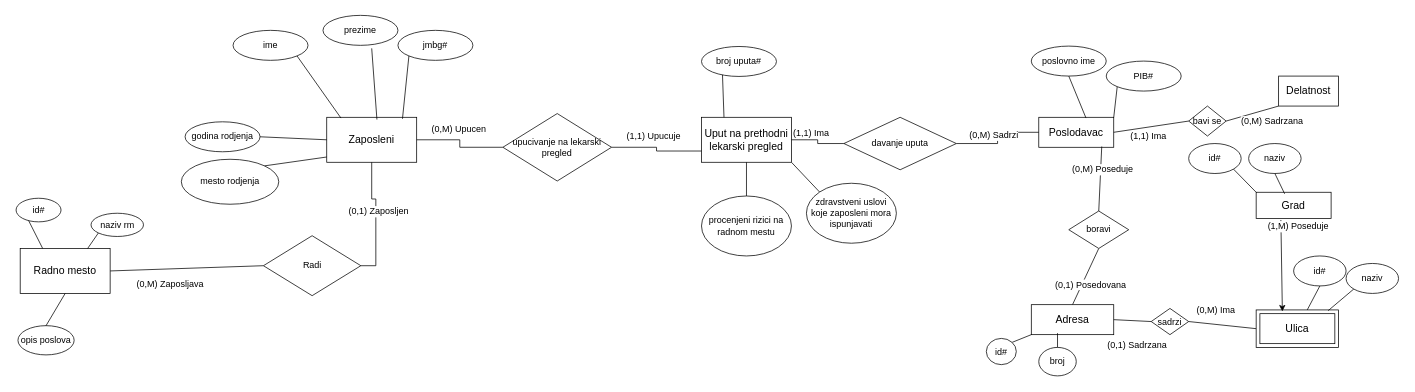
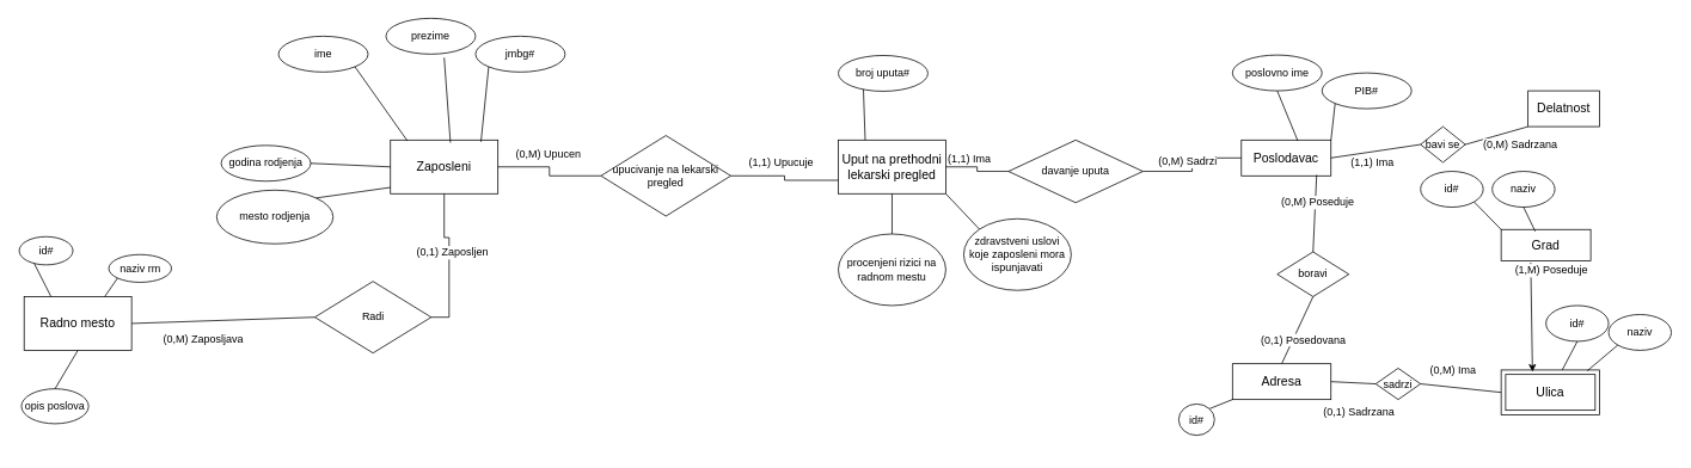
  <mxCell id="0" />
  <mxCell id="1" parent="0" />
  <mxCell id="2" style="rounded=0;orthogonalLoop=1;jettySize=auto;html=1;exitX=1;exitY=1;exitDx=0;exitDy=0;entryX=0;entryY=0;entryDx=0;entryDy=0;endArrow=none;endFill=0;" parent="1" source="3" target="35" edge="1"><mxGeometry relative="1" as="geometry" /></mxCell>
  <mxCell id="3" value="Uput na prethodni lekarski pregled" style="rounded=0;whiteSpace=wrap;html=1;fontSize=14;" parent="1" vertex="1"><mxGeometry x="935" y="156" width="120" height="60" as="geometry" /></mxCell>
  <mxCell id="4" value="&lt;font style=&quot;font-size: 14px;&quot;&gt;Poslodavac&lt;/font&gt;" style="whiteSpace=wrap;html=1;align=center;" parent="1" vertex="1"><mxGeometry x="1385" y="156" width="100" height="40" as="geometry" /></mxCell>
  <mxCell id="5" value="" style="edgeStyle=orthogonalEdgeStyle;rounded=0;orthogonalLoop=1;jettySize=auto;html=1;endArrow=none;endFill=0;" parent="1" source="9" target="3" edge="1"><mxGeometry relative="1" as="geometry"><mxPoint x="1005" y="181" as="targetPoint" /></mxGeometry></mxCell>
  <mxCell id="6" value="&lt;font style=&quot;font-size: 12px;&quot;&gt;(1,1) Ima&lt;/font&gt;" style="edgeLabel;html=1;align=center;verticalAlign=middle;resizable=0;points=[];fontSize=12;" parent="5" vertex="1" connectable="0"><mxGeometry x="0.339" y="1" relative="1" as="geometry"><mxPoint y="-11" as="offset" /></mxGeometry></mxCell>
  <mxCell id="7" style="edgeStyle=orthogonalEdgeStyle;rounded=0;orthogonalLoop=1;jettySize=auto;html=1;exitX=1;exitY=0.5;exitDx=0;exitDy=0;entryX=0;entryY=0.5;entryDx=0;entryDy=0;endArrow=none;endFill=0;" parent="1" source="9" target="4" edge="1"><mxGeometry relative="1" as="geometry" /></mxCell>
  <mxCell id="8" value="(0,M) Sadrzi" style="edgeLabel;html=1;align=center;verticalAlign=middle;resizable=0;points=[];fontSize=12;" parent="7" vertex="1" connectable="0"><mxGeometry x="-0.036" y="3" relative="1" as="geometry"><mxPoint x="-3" y="-7" as="offset" /></mxGeometry></mxCell>
  <mxCell id="9" value="davanje uputa" style="shape=rhombus;perimeter=rhombusPerimeter;whiteSpace=wrap;html=1;align=center;" parent="1" vertex="1"><mxGeometry x="1125" y="156" width="150" height="70" as="geometry" /></mxCell>
  <mxCell id="10" value="PIB#" style="ellipse;whiteSpace=wrap;html=1;align=center;" parent="1" vertex="1"><mxGeometry x="1475" y="81" width="100" height="40" as="geometry" /></mxCell>
  <mxCell id="11" value="" style="endArrow=none;html=1;rounded=0;entryX=1;entryY=0;entryDx=0;entryDy=0;exitX=0;exitY=1;exitDx=0;exitDy=0;" parent="1" source="10" target="4" edge="1"><mxGeometry width="50" height="50" relative="1" as="geometry"><mxPoint x="1375" y="241" as="sourcePoint" /><mxPoint x="1470" y="234" as="targetPoint" /></mxGeometry></mxCell>
  <mxCell id="12" value="poslovno ime" style="ellipse;whiteSpace=wrap;html=1;align=center;" parent="1" vertex="1"><mxGeometry x="1375" y="61" width="100" height="40" as="geometry" /></mxCell>
  <mxCell id="13" value="" style="endArrow=none;html=1;rounded=0;entryX=0.63;entryY=0.025;entryDx=0;entryDy=0;exitX=0.5;exitY=1;exitDx=0;exitDy=0;entryPerimeter=0;" parent="1" source="12" target="4" edge="1"><mxGeometry width="50" height="50" relative="1" as="geometry"><mxPoint x="1535" y="301" as="sourcePoint" /><mxPoint x="1630" y="284" as="targetPoint" /></mxGeometry></mxCell>
  <mxCell id="14" value="broj uputa#" style="ellipse;whiteSpace=wrap;html=1;align=center;" parent="1" vertex="1"><mxGeometry x="935" y="61.5" width="100" height="40" as="geometry" /></mxCell>
  <mxCell id="15" value="" style="endArrow=none;html=1;rounded=0;entryX=0.25;entryY=0;entryDx=0;entryDy=0;exitX=0.28;exitY=0.95;exitDx=0;exitDy=0;exitPerimeter=0;" parent="1" source="14" target="3" edge="1"><mxGeometry width="50" height="50" relative="1" as="geometry"><mxPoint x="1005" y="300.5" as="sourcePoint" /><mxPoint x="955" y="140.5" as="targetPoint" /></mxGeometry></mxCell>
  <mxCell id="16" value="" style="endArrow=none;html=1;rounded=0;entryX=1;entryY=0.5;entryDx=0;entryDy=0;exitX=0;exitY=0.5;exitDx=0;exitDy=0;" parent="1" source="75" target="4" edge="1"><mxGeometry width="50" height="50" relative="1" as="geometry"><mxPoint x="1574" y="172" as="sourcePoint" /><mxPoint x="1525" y="144" as="targetPoint" /></mxGeometry></mxCell>
  <mxCell id="17" value="Zaposleni" style="rounded=0;whiteSpace=wrap;html=1;fontSize=14;" parent="1" vertex="1"><mxGeometry x="435" y="156" width="120" height="60" as="geometry" /></mxCell>
  <mxCell id="18" value="" style="edgeStyle=orthogonalEdgeStyle;rounded=0;orthogonalLoop=1;jettySize=auto;html=1;endArrow=none;endFill=0;entryX=1;entryY=0.5;entryDx=0;entryDy=0;" parent="1" source="22" target="17" edge="1"><mxGeometry relative="1" as="geometry"><mxPoint x="590" y="192" as="targetPoint" /></mxGeometry></mxCell>
  <mxCell id="19" value="&lt;font style=&quot;font-size: 12px;&quot;&gt;(1,1) Upucuje&lt;/font&gt;" style="edgeLabel;html=1;align=center;verticalAlign=middle;resizable=0;points=[];fontSize=12;" parent="18" vertex="1" connectable="0"><mxGeometry x="0.339" y="1" relative="1" as="geometry"><mxPoint x="274" y="-6" as="offset" /></mxGeometry></mxCell>
  <mxCell id="20" style="edgeStyle=orthogonalEdgeStyle;rounded=0;orthogonalLoop=1;jettySize=auto;html=1;exitX=1;exitY=0.5;exitDx=0;exitDy=0;entryX=0;entryY=0.75;entryDx=0;entryDy=0;endArrow=none;endFill=0;" parent="1" source="22" target="3" edge="1"><mxGeometry relative="1" as="geometry"><mxPoint x="920" y="197" as="targetPoint" /></mxGeometry></mxCell>
  <mxCell id="21" value="(0,M) Upucen" style="edgeLabel;html=1;align=center;verticalAlign=middle;resizable=0;points=[];fontSize=12;" parent="20" vertex="1" connectable="0"><mxGeometry x="-0.036" y="3" relative="1" as="geometry"><mxPoint x="-268" y="-25" as="offset" /></mxGeometry></mxCell>
  <mxCell id="22" value="upucivanje na lekarski pregled" style="shape=rhombus;perimeter=rhombusPerimeter;align=center;whiteSpace=wrap;html=1;spacingTop=0;spacing=2;spacingRight=2;spacingLeft=2;" parent="1" vertex="1"><mxGeometry x="670" y="151" width="145" height="90" as="geometry" /></mxCell>
  <mxCell id="23" value="ime" style="ellipse;whiteSpace=wrap;html=1;align=center;" parent="1" vertex="1"><mxGeometry x="310" y="40" width="100" height="40" as="geometry" /></mxCell>
  <mxCell id="24" value="" style="endArrow=none;html=1;rounded=0;entryX=0.158;entryY=0.017;entryDx=0;entryDy=0;exitX=1;exitY=1;exitDx=0;exitDy=0;entryPerimeter=0;" parent="1" source="23" target="17" edge="1"><mxGeometry width="50" height="50" relative="1" as="geometry"><mxPoint x="470" y="270" as="sourcePoint" /><mxPoint x="453" y="133" as="targetPoint" /></mxGeometry></mxCell>
  <mxCell id="25" value="jmbg#" style="ellipse;whiteSpace=wrap;html=1;align=center;" parent="1" vertex="1"><mxGeometry x="530" y="40" width="100" height="40" as="geometry" /></mxCell>
  <mxCell id="26" value="" style="endArrow=none;html=1;rounded=0;entryX=0.842;entryY=0.033;entryDx=0;entryDy=0;exitX=0;exitY=1;exitDx=0;exitDy=0;entryPerimeter=0;" parent="1" source="25" target="17" edge="1"><mxGeometry width="50" height="50" relative="1" as="geometry"><mxPoint x="430" y="200" as="sourcePoint" /><mxPoint x="530" y="132" as="targetPoint" /></mxGeometry></mxCell>
  <mxCell id="27" value="prezime" style="ellipse;whiteSpace=wrap;html=1;align=center;" parent="1" vertex="1"><mxGeometry x="430" y="20" width="100" height="40" as="geometry" /></mxCell>
  <mxCell id="28" value="" style="endArrow=none;html=1;rounded=0;entryX=0.558;entryY=0.05;entryDx=0;entryDy=0;exitX=0.65;exitY=1.1;exitDx=0;exitDy=0;exitPerimeter=0;entryPerimeter=0;" parent="1" source="27" target="17" edge="1"><mxGeometry width="50" height="50" relative="1" as="geometry"><mxPoint x="590" y="260" as="sourcePoint" /><mxPoint x="507" y="129" as="targetPoint" /></mxGeometry></mxCell>
  <mxCell id="29" value="mesto rodjenja" style="ellipse;whiteSpace=wrap;html=1;align=center;" parent="1" vertex="1"><mxGeometry x="241" y="212" width="130" height="60" as="geometry" /></mxCell>
  <mxCell id="30" value="" style="endArrow=none;html=1;rounded=0;entryX=0;entryY=0.883;entryDx=0;entryDy=0;exitX=1;exitY=0;exitDx=0;exitDy=0;entryPerimeter=0;" parent="1" source="29" target="17" edge="1"><mxGeometry width="50" height="50" relative="1" as="geometry"><mxPoint x="376" y="242" as="sourcePoint" /><mxPoint x="436" y="190" as="targetPoint" /></mxGeometry></mxCell>
  <mxCell id="31" value="godina rodjenja" style="ellipse;whiteSpace=wrap;html=1;align=center;" parent="1" vertex="1"><mxGeometry x="246" y="162" width="100" height="40" as="geometry" /></mxCell>
  <mxCell id="32" value="" style="endArrow=none;html=1;rounded=0;entryX=0;entryY=0.5;entryDx=0;entryDy=0;exitX=1;exitY=0.5;exitDx=0;exitDy=0;" parent="1" source="31" target="17" edge="1"><mxGeometry width="50" height="50" relative="1" as="geometry"><mxPoint x="336" y="182" as="sourcePoint" /><mxPoint x="436" y="172" as="targetPoint" /></mxGeometry></mxCell>
  <mxCell id="33" value="procenjeni rizici na radnom mestu" style="ellipse;whiteSpace=wrap;html=1;" parent="1" vertex="1"><mxGeometry x="935" y="261" width="120" height="80" as="geometry" /></mxCell>
  <mxCell id="34" style="rounded=0;orthogonalLoop=1;jettySize=auto;html=1;exitX=0.5;exitY=0;exitDx=0;exitDy=0;entryX=0.5;entryY=1;entryDx=0;entryDy=0;endArrow=none;endFill=0;" parent="1" source="33" target="3" edge="1"><mxGeometry relative="1" as="geometry"><mxPoint x="1065" y="216" as="targetPoint" /></mxGeometry></mxCell>
  <mxCell id="35" value="zdravstveni uslovi koje zaposleni mora ispunjavati" style="ellipse;whiteSpace=wrap;html=1;" parent="1" vertex="1"><mxGeometry x="1075" y="244" width="120" height="80" as="geometry" /></mxCell>
  <mxCell id="36" style="rounded=0;orthogonalLoop=1;jettySize=auto;html=1;exitX=0.5;exitY=0;exitDx=0;exitDy=0;startArrow=none;startFill=0;endArrow=none;endFill=0;entryX=0.84;entryY=0.975;entryDx=0;entryDy=0;entryPerimeter=0;" edge="1" parent="1" source="39" target="4"><mxGeometry relative="1" as="geometry"><mxPoint x="1465" y="241" as="targetPoint" /></mxGeometry></mxCell>
  <mxCell id="37" value="&lt;font style=&quot;font-size: 12px;&quot;&gt;(0,M) Poseduje&lt;/font&gt;" style="edgeLabel;html=1;align=center;verticalAlign=middle;resizable=0;points=[];" vertex="1" connectable="0" parent="36"><mxGeometry x="0.3" y="-2" relative="1" as="geometry"><mxPoint as="offset" /></mxGeometry></mxCell>
  <mxCell id="38" style="rounded=0;orthogonalLoop=1;jettySize=auto;html=1;exitX=0.5;exitY=1;exitDx=0;exitDy=0;startArrow=none;startFill=0;endArrow=none;endFill=0;entryX=0.5;entryY=0;entryDx=0;entryDy=0;" edge="1" parent="1" source="39" target="41"><mxGeometry relative="1" as="geometry"><mxPoint x="1465" y="401" as="targetPoint" /></mxGeometry></mxCell>
  <mxCell id="39" value="boravi" style="rhombus;whiteSpace=wrap;html=1;" vertex="1" parent="1"><mxGeometry x="1425" y="281" width="80" height="50" as="geometry" /></mxCell>
  <mxCell id="40" style="rounded=0;orthogonalLoop=1;jettySize=auto;html=1;exitX=1;exitY=0.5;exitDx=0;exitDy=0;entryX=0;entryY=0.5;entryDx=0;entryDy=0;endArrow=none;endFill=0;" edge="1" parent="1" source="53" target="46"><mxGeometry relative="1" as="geometry" /></mxCell>
  <mxCell id="41" value="&lt;font style=&quot;font-size: 14px;&quot;&gt;Adresa&lt;/font&gt;" style="rounded=0;whiteSpace=wrap;html=1;" vertex="1" parent="1"><mxGeometry x="1375" y="406" width="110" height="40" as="geometry" /></mxCell>
  <mxCell id="42" value="&lt;font style=&quot;font-size: 14px;&quot;&gt;Grad&lt;/font&gt;" style="rounded=0;whiteSpace=wrap;html=1;" vertex="1" parent="1"><mxGeometry x="1675" y="256" width="100" height="35" as="geometry" /></mxCell>
  <mxCell id="43" value="naziv" style="ellipse;whiteSpace=wrap;html=1;" vertex="1" parent="1"><mxGeometry x="1665" y="191" width="70" height="40" as="geometry" /></mxCell>
  <mxCell id="44" style="rounded=0;orthogonalLoop=1;jettySize=auto;html=1;exitX=1;exitY=1;exitDx=0;exitDy=0;entryX=0;entryY=0;entryDx=0;entryDy=0;endArrow=none;endFill=0;" edge="1" parent="1" source="45" target="42"><mxGeometry relative="1" as="geometry" /></mxCell>
  <mxCell id="45" value="id#" style="ellipse;whiteSpace=wrap;html=1;" vertex="1" parent="1"><mxGeometry x="1585" y="191" width="70" height="40" as="geometry" /></mxCell>
  <mxCell id="46" value="&lt;font style=&quot;font-size: 14px;&quot;&gt;Ulica&lt;/font&gt;" style="shape=ext;margin=3;double=1;whiteSpace=wrap;html=1;align=center;rounded=0;" vertex="1" parent="1"><mxGeometry x="1675" y="413" width="110" height="50" as="geometry" /></mxCell>
  <mxCell id="47" style="rounded=0;orthogonalLoop=1;jettySize=auto;html=1;exitX=0.33;exitY=1.057;exitDx=0;exitDy=0;entryX=0.318;entryY=0.04;entryDx=0;entryDy=0;entryPerimeter=0;exitPerimeter=0;" edge="1" parent="1" source="42" target="46"><mxGeometry relative="1" as="geometry" /></mxCell>
  <mxCell id="48" value="naziv" style="ellipse;whiteSpace=wrap;html=1;" vertex="1" parent="1"><mxGeometry x="1795" y="351" width="70" height="40" as="geometry" /></mxCell>
  <mxCell id="49" value="id#" style="ellipse;whiteSpace=wrap;html=1;" vertex="1" parent="1"><mxGeometry x="1725" y="341" width="70" height="40" as="geometry" /></mxCell>
  <mxCell id="50" style="rounded=0;orthogonalLoop=1;jettySize=auto;html=1;exitX=0.5;exitY=1;exitDx=0;exitDy=0;endArrow=none;endFill=0;" edge="1" parent="1" source="49" target="46"><mxGeometry relative="1" as="geometry"><mxPoint x="1695" y="408" as="targetPoint" /></mxGeometry></mxCell>
  <mxCell id="51" style="rounded=0;orthogonalLoop=1;jettySize=auto;html=1;exitX=0;exitY=1;exitDx=0;exitDy=0;entryX=0.873;entryY=0.02;entryDx=0;entryDy=0;entryPerimeter=0;endArrow=none;endFill=0;" edge="1" parent="1" source="48" target="46"><mxGeometry relative="1" as="geometry" /></mxCell>
  <mxCell id="52" value="" style="rounded=0;orthogonalLoop=1;jettySize=auto;html=1;exitX=1;exitY=0.5;exitDx=0;exitDy=0;entryX=0;entryY=0.5;entryDx=0;entryDy=0;endArrow=none;endFill=0;" edge="1" parent="1" source="41" target="53"><mxGeometry relative="1" as="geometry"><mxPoint x="1525" y="421" as="sourcePoint" /><mxPoint x="1615" y="436" as="targetPoint" /></mxGeometry></mxCell>
  <mxCell id="53" value="sadrzi" style="rhombus;whiteSpace=wrap;html=1;" vertex="1" parent="1"><mxGeometry x="1535" y="411" width="50" height="35" as="geometry" /></mxCell>
- <mxCell id="54" value="broj" style="ellipse;whiteSpace=wrap;html=1;" vertex="1" parent="1"><mxGeometry x="1385" y="463" width="50" height="38" as="geometry" /></mxCell>
  <mxCell id="55" style="rounded=0;orthogonalLoop=1;jettySize=auto;html=1;exitX=1;exitY=0;exitDx=0;exitDy=0;entryX=0;entryY=1;entryDx=0;entryDy=0;endArrow=none;endFill=0;" edge="1" parent="1" source="56" target="41"><mxGeometry relative="1" as="geometry" /></mxCell>
  <mxCell id="56" value="id#" style="ellipse;whiteSpace=wrap;html=1;" vertex="1" parent="1"><mxGeometry x="1315" y="451" width="40" height="35" as="geometry" /></mxCell>
- <mxCell id="57" style="rounded=0;orthogonalLoop=1;jettySize=auto;html=1;exitX=0.5;exitY=0;exitDx=0;exitDy=0;entryX=0.318;entryY=0.95;entryDx=0;entryDy=0;entryPerimeter=0;endArrow=none;endFill=0;" edge="1" parent="1" source="54" target="41"><mxGeometry relative="1" as="geometry" /></mxCell>
  <mxCell id="58" value="&lt;span style=&quot;color: rgb(0, 0, 0); font-family: Helvetica; font-size: 12px; font-style: normal; font-variant-ligatures: normal; font-variant-caps: normal; font-weight: 400; letter-spacing: normal; orphans: 2; text-align: center; text-indent: 0px; text-transform: none; widows: 2; word-spacing: 0px; -webkit-text-stroke-width: 0px; background-color: rgb(255, 255, 255); text-decoration-thickness: initial; text-decoration-style: initial; text-decoration-color: initial; float: none; display: inline !important;&quot;&gt;(0,1) Posedovana&lt;/span&gt;" style="text;whiteSpace=wrap;html=1;" vertex="1" parent="1"><mxGeometry x="1405" y="366" width="110" height="25" as="geometry" /></mxCell>
  <mxCell id="59" value="&lt;font style=&quot;font-size: 12px;&quot;&gt;(0,M) Ima&lt;/font&gt;" style="edgeLabel;html=1;align=center;verticalAlign=middle;resizable=0;points=[];" vertex="1" connectable="0" parent="1"><mxGeometry x="1620" y="413" as="geometry" /></mxCell>
  <mxCell id="60" value="&lt;span style=&quot;color: rgb(0, 0, 0); font-family: Helvetica; font-size: 12px; font-style: normal; font-variant-ligatures: normal; font-variant-caps: normal; font-weight: 400; letter-spacing: normal; orphans: 2; text-align: center; text-indent: 0px; text-transform: none; widows: 2; word-spacing: 0px; -webkit-text-stroke-width: 0px; background-color: rgb(255, 255, 255); text-decoration-thickness: initial; text-decoration-style: initial; text-decoration-color: initial; float: none; display: inline !important;&quot;&gt;(0,1) Sadrzana&lt;/span&gt;" style="text;whiteSpace=wrap;html=1;" vertex="1" parent="1"><mxGeometry x="1475" y="446" width="110" height="25" as="geometry" /></mxCell>
  <mxCell id="61" style="rounded=0;orthogonalLoop=1;jettySize=auto;html=1;exitX=0.5;exitY=1;exitDx=0;exitDy=0;entryX=0.38;entryY=0.057;entryDx=0;entryDy=0;entryPerimeter=0;endArrow=none;endFill=0;" edge="1" parent="1" source="43" target="42"><mxGeometry relative="1" as="geometry" /></mxCell>
  <mxCell id="62" value="" style="rounded=0;orthogonalLoop=1;jettySize=auto;html=1;exitX=1;exitY=0.5;exitDx=0;exitDy=0;entryX=0;entryY=0.5;entryDx=0;entryDy=0;endArrow=none;endFill=0;" edge="1" parent="1" source="67" target="63"><mxGeometry relative="1" as="geometry"><mxPoint x="130.5" y="384" as="sourcePoint" /></mxGeometry></mxCell>
  <mxCell id="63" value="Radi" style="rhombus;whiteSpace=wrap;html=1;" vertex="1" parent="1"><mxGeometry x="350.5" y="314" width="130" height="80" as="geometry" /></mxCell>
  <mxCell id="64" style="edgeStyle=orthogonalEdgeStyle;rounded=0;orthogonalLoop=1;jettySize=auto;html=1;exitX=1;exitY=0.5;exitDx=0;exitDy=0;endArrow=none;endFill=0;" edge="1" parent="1" source="63" target="17"><mxGeometry relative="1" as="geometry"><mxPoint x="491.53" y="216" as="targetPoint" /></mxGeometry></mxCell>
  <mxCell id="65" value="(0,M) Zaposljava" style="edgeLabel;html=1;align=center;verticalAlign=middle;resizable=0;points=[];fontSize=12;" vertex="1" connectable="0" parent="1"><mxGeometry x="240.505" y="384" as="geometry"><mxPoint x="-15" y="-6" as="offset" /></mxGeometry></mxCell>
  <mxCell id="66" value="(0,1) Zaposljen" style="edgeLabel;html=1;align=center;verticalAlign=middle;resizable=0;points=[];fontSize=12;" vertex="1" connectable="0" parent="1"><mxGeometry x="520.505" y="284" as="geometry"><mxPoint x="-17" y="-3" as="offset" /></mxGeometry></mxCell>
  <mxCell id="67" value="Radno mesto" style="rounded=0;whiteSpace=wrap;html=1;fontSize=14;" vertex="1" parent="1"><mxGeometry x="26" y="331" width="120" height="60" as="geometry" /></mxCell>
  <mxCell id="68" value="id#" style="ellipse;whiteSpace=wrap;html=1;align=center;" vertex="1" parent="1"><mxGeometry x="20.5" y="264" width="60" height="31.5" as="geometry" /></mxCell>
  <mxCell id="69" value="" style="endArrow=none;html=1;rounded=0;entryX=0.25;entryY=0;entryDx=0;entryDy=0;exitX=0.28;exitY=0.95;exitDx=0;exitDy=0;exitPerimeter=0;" edge="1" parent="1" source="68" target="67"><mxGeometry width="50" height="50" relative="1" as="geometry"><mxPoint x="70.5" y="494.5" as="sourcePoint" /><mxPoint x="20.5" y="334.5" as="targetPoint" /></mxGeometry></mxCell>
  <mxCell id="70" value="opis poslova" style="ellipse;whiteSpace=wrap;html=1;" vertex="1" parent="1"><mxGeometry x="23" y="434" width="75" height="39" as="geometry" /></mxCell>
  <mxCell id="71" style="rounded=0;orthogonalLoop=1;jettySize=auto;html=1;exitX=0.5;exitY=0;exitDx=0;exitDy=0;entryX=0.5;entryY=1;entryDx=0;entryDy=0;endArrow=none;endFill=0;" edge="1" parent="1" source="70" target="67"><mxGeometry relative="1" as="geometry"><mxPoint x="130.5" y="410" as="targetPoint" /></mxGeometry></mxCell>
  <mxCell id="72" style="rounded=0;orthogonalLoop=1;jettySize=auto;html=1;exitX=0;exitY=1;exitDx=0;exitDy=0;entryX=0.75;entryY=0;entryDx=0;entryDy=0;endArrow=none;endFill=0;" edge="1" parent="1" source="73" target="67"><mxGeometry relative="1" as="geometry" /></mxCell>
  <mxCell id="73" value="naziv rm" style="ellipse;whiteSpace=wrap;html=1;" vertex="1" parent="1"><mxGeometry x="120.5" y="284" width="70" height="31" as="geometry" /></mxCell>
  <mxCell id="74" style="rounded=0;orthogonalLoop=1;jettySize=auto;html=1;exitX=1;exitY=0.5;exitDx=0;exitDy=0;entryX=0;entryY=1;entryDx=0;entryDy=0;endArrow=none;endFill=0;" edge="1" parent="1" source="75" target="76"><mxGeometry relative="1" as="geometry" /></mxCell>
  <mxCell id="75" value="bavi se" style="rhombus;whiteSpace=wrap;html=1;" vertex="1" parent="1"><mxGeometry x="1585" y="141" width="50" height="40" as="geometry" /></mxCell>
  <mxCell id="76" value="&lt;font style=&quot;font-size: 14px;&quot;&gt;Delatnost&lt;/font&gt;" style="rounded=0;whiteSpace=wrap;html=1;" vertex="1" parent="1"><mxGeometry x="1705" y="101" width="80" height="40" as="geometry" /></mxCell>
  <mxCell id="77" value="&lt;font style=&quot;font-size: 12px;&quot;&gt;(1,1) Ima&lt;/font&gt;" style="edgeLabel;html=1;align=center;verticalAlign=middle;resizable=0;points=[];fontSize=12;" vertex="1" connectable="0" parent="1"><mxGeometry x="1530" y="181" as="geometry" /></mxCell>
  <mxCell id="78" value="(0,M) Sadrzana" style="edgeLabel;html=1;align=center;verticalAlign=middle;resizable=0;points=[];fontSize=12;" vertex="1" connectable="0" parent="1"><mxGeometry x="1695" y="161" as="geometry" /></mxCell>
  <mxCell id="79" value="&lt;font style=&quot;font-size: 12px;&quot;&gt;(1,M) Poseduje&lt;/font&gt;" style="edgeLabel;html=1;align=center;verticalAlign=middle;resizable=0;points=[];fontSize=12;" vertex="1" connectable="0" parent="1"><mxGeometry x="1730" y="301" as="geometry" /></mxCell>
